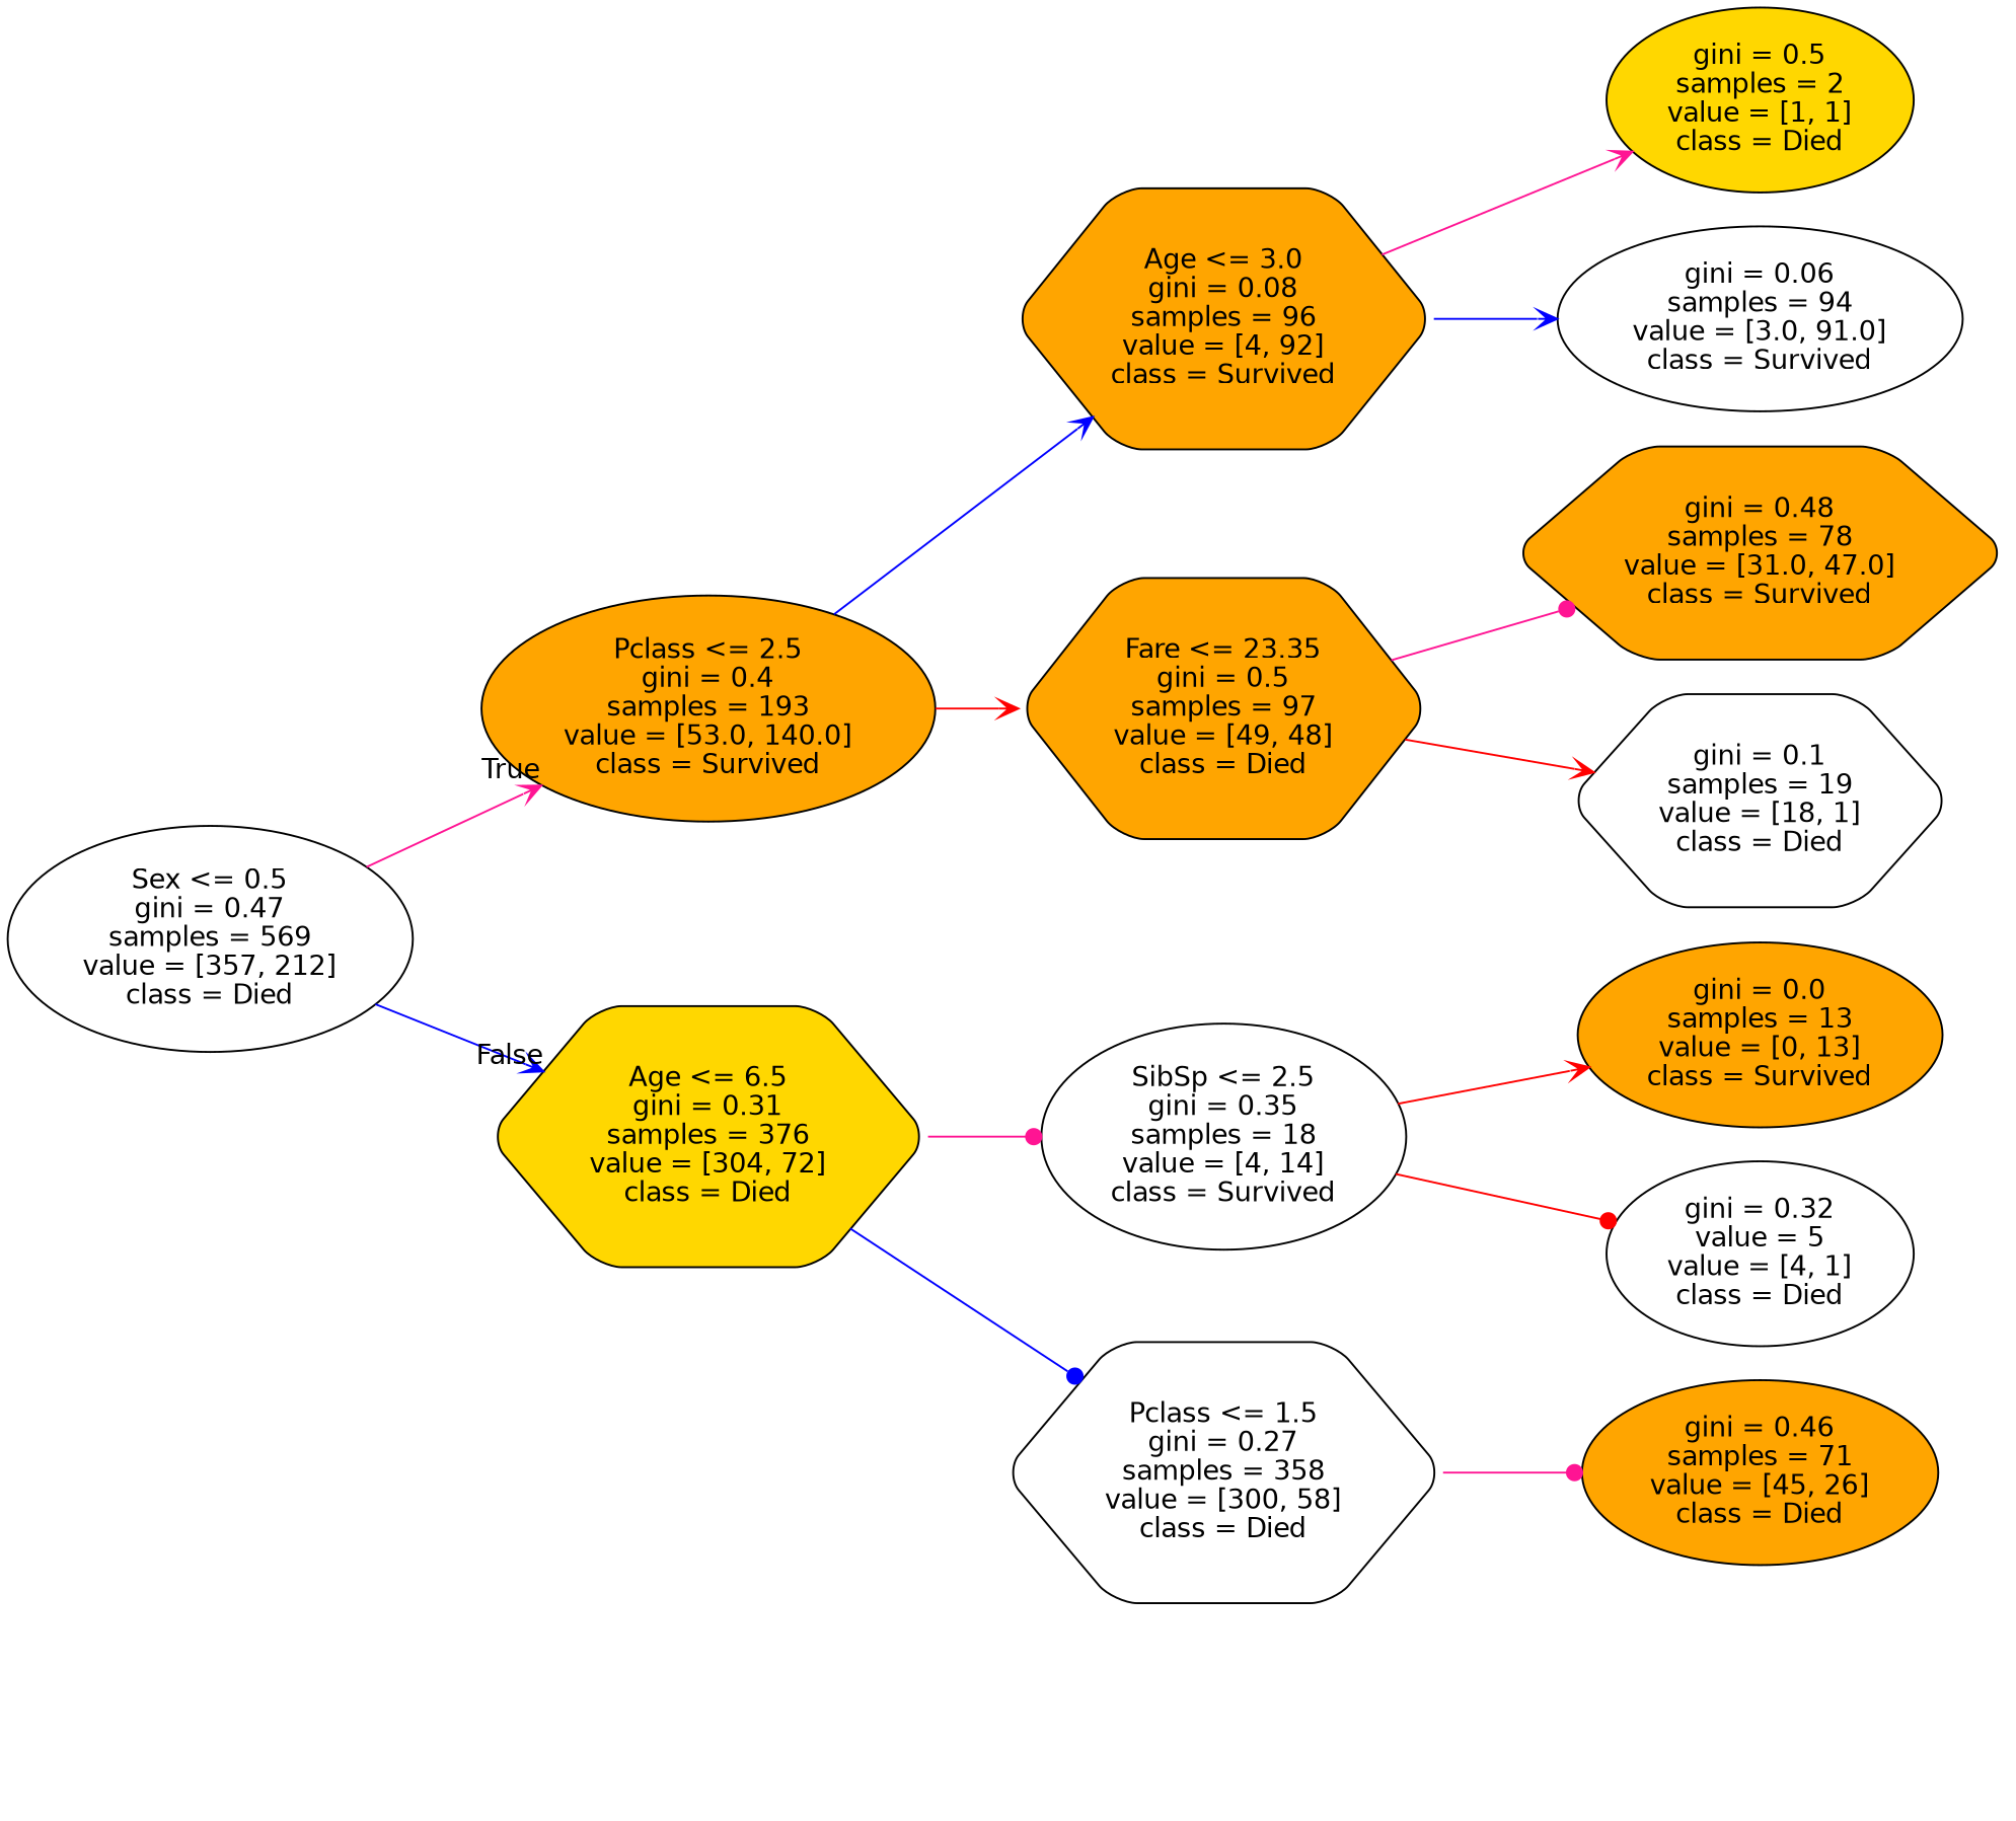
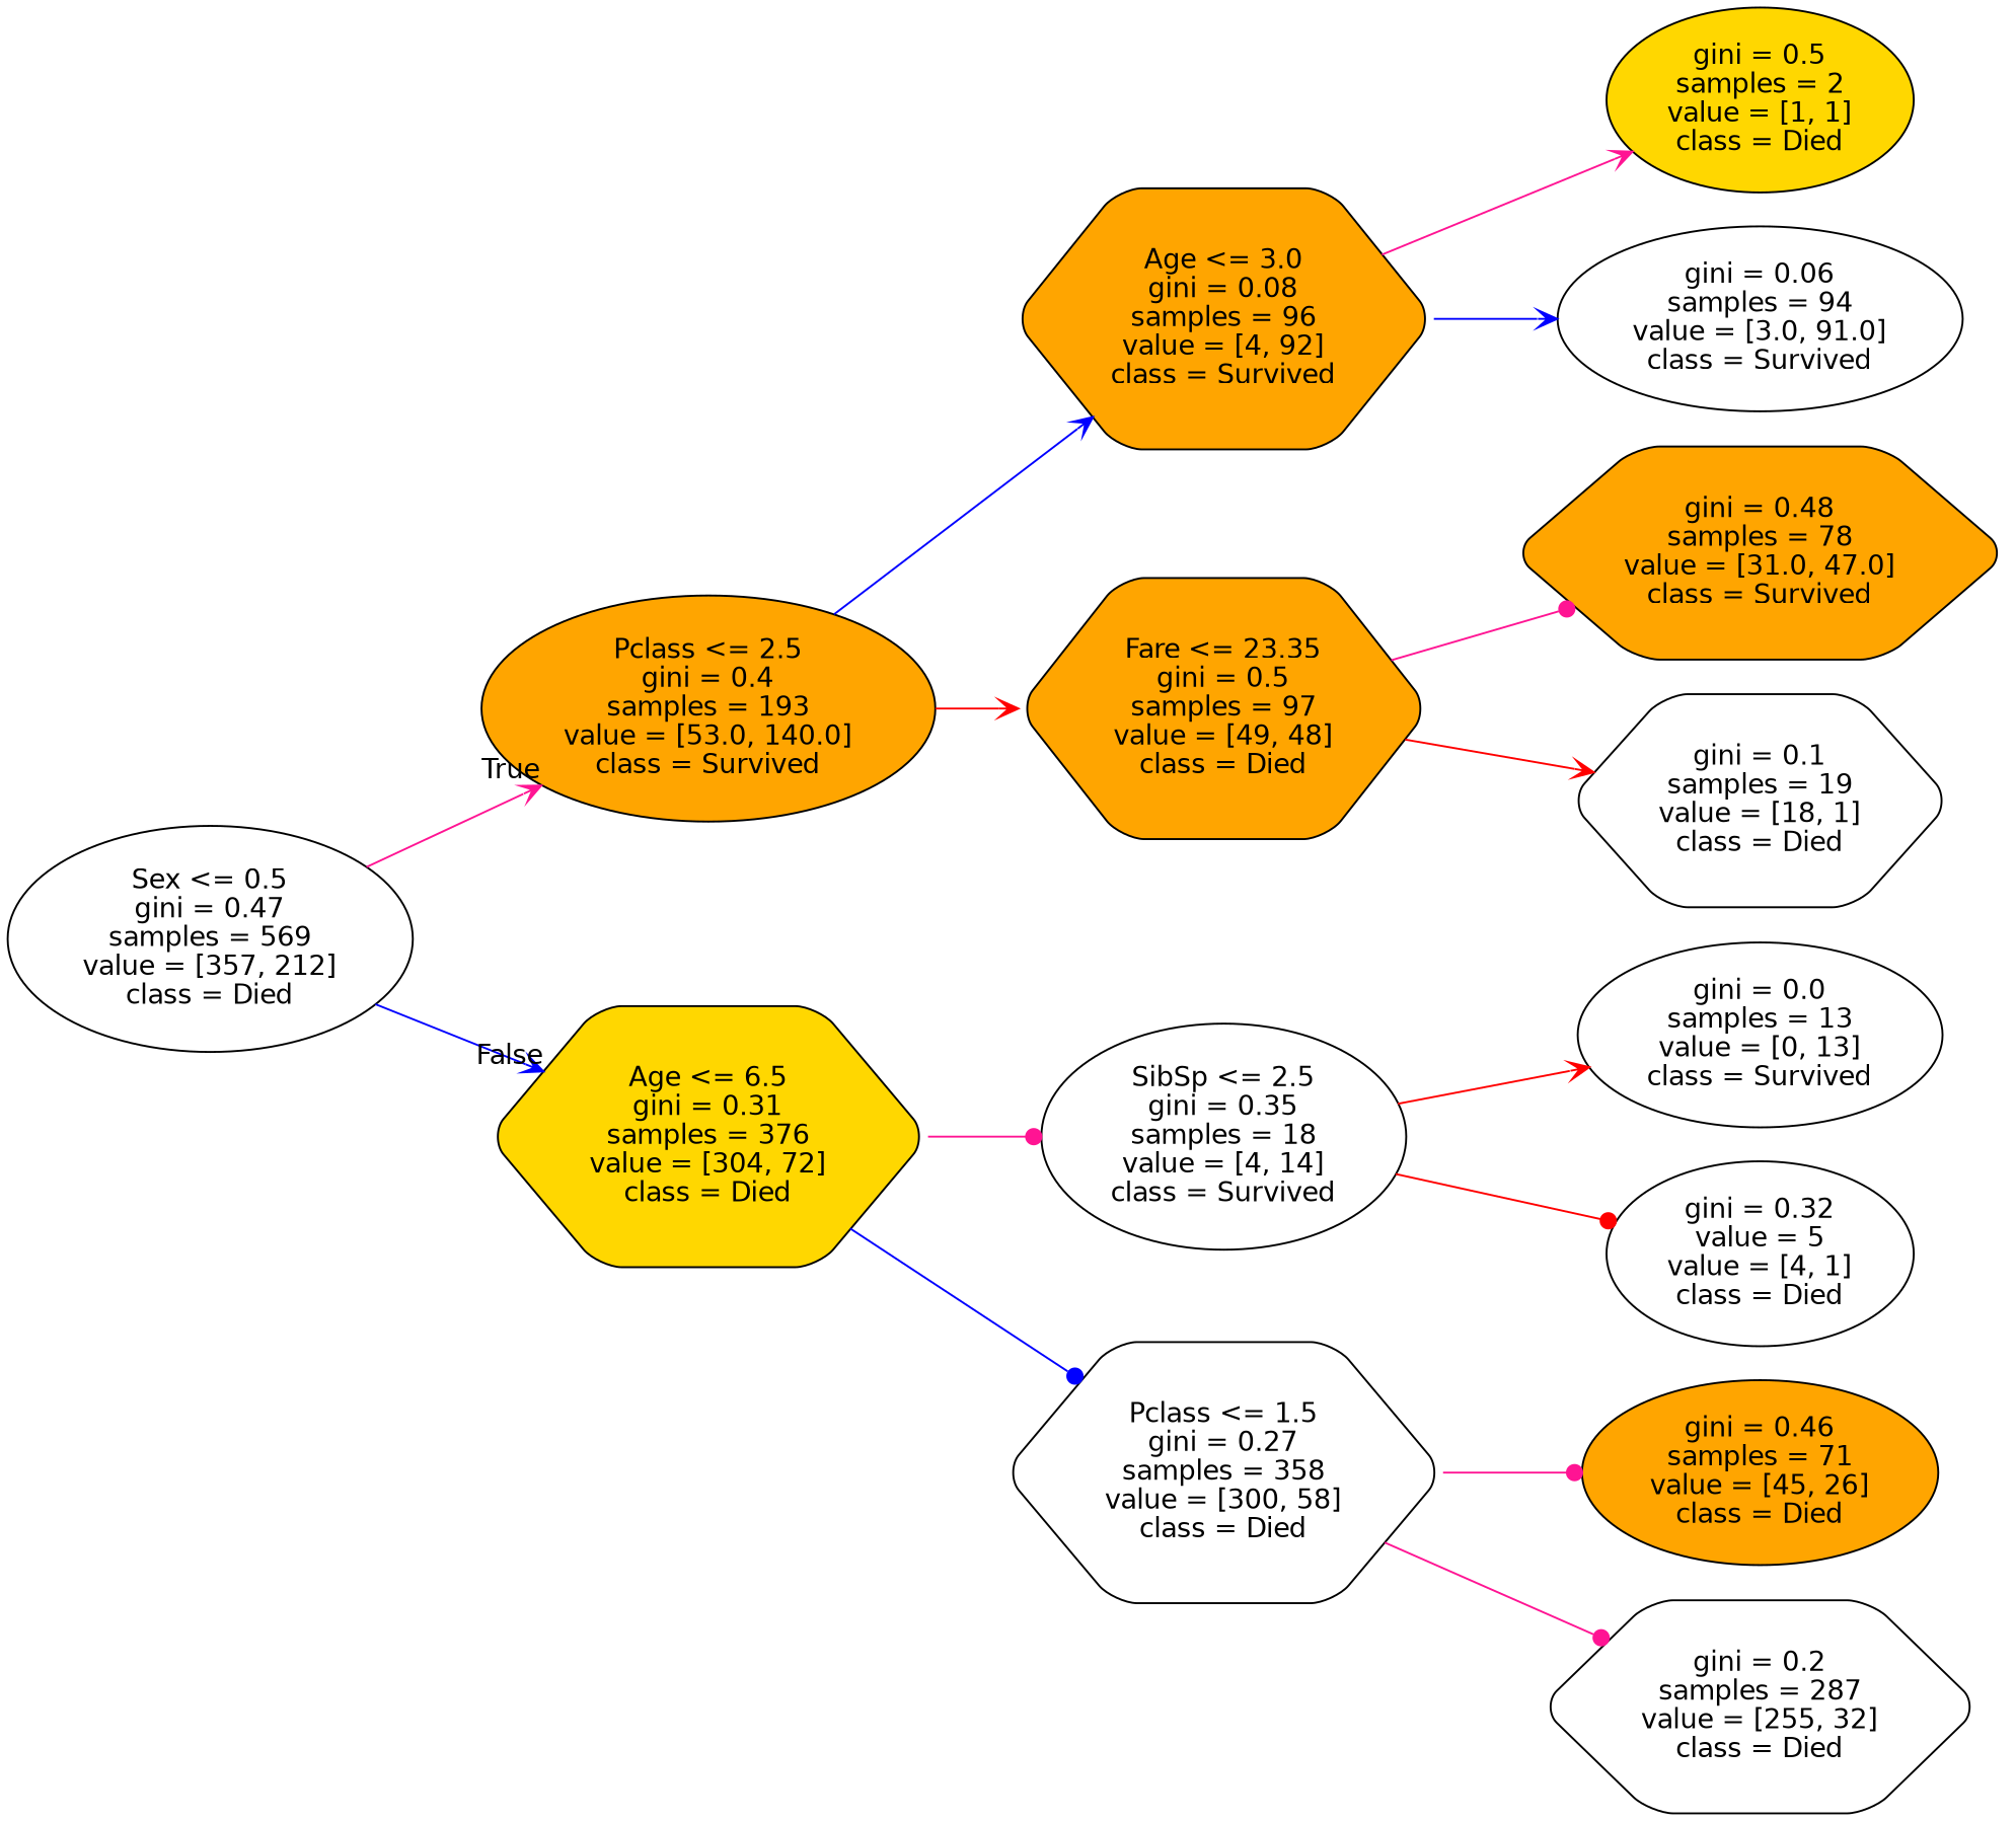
  digraph {
    rankdir=LR
    node [color=black fillcolor=white fontname=helvetica shape=ellipse style="filled, rounded"]
    edge [arrowhead=vee color=deeppink fontname=helvetica]
    n1 [label="Sex <= 0.5\ngini = 0.47\nsamples = 569\nvalue = [357, 212]\nclass = Died"]
    n2 [fillcolor=orange label="Pclass <= 2.5\ngini = 0.4\nsamples = 193\nvalue = [53.0, 140.0]\nclass = Survived"]
    n3 [fillcolor=gold label="Age <= 6.5\ngini = 0.31\nsamples = 376\nvalue = [304, 72]\nclass = Died" shape=hexagon]
    n4 [fillcolor=orange label="Age <= 3.0\ngini = 0.08\nsamples = 96\nvalue = [4, 92]\nclass = Survived" shape=hexagon]
    n5 [fillcolor=orange label="Fare <= 23.35\ngini = 0.5\nsamples = 97\nvalue = [49, 48]\nclass = Died" shape=hexagon]
    n6 [label="SibSp <= 2.5\ngini = 0.35\nsamples = 18\nvalue = [4, 14]\nclass = Survived"]
    n7 [label="Pclass <= 1.5\ngini = 0.27\nsamples = 358\nvalue = [300, 58]\nclass = Died" shape=hexagon]
    n8 [fillcolor=gold label="gini = 0.5\nsamples = 2\nvalue = [1, 1]\nclass = Died"]
    n9 [label="gini = 0.06\nsamples = 94\nvalue = [3.0, 91.0]\nclass = Survived"]
    n10 [fillcolor=orange label="gini = 0.48\nsamples = 78\nvalue = [31.0, 47.0]\nclass = Survived" shape=hexagon]
    n11 [label="gini = 0.1\nsamples = 19\nvalue = [18, 1]\nclass = Died" shape=hexagon]
-   n12 [fillcolor=orange label="gini = 0.0\nsamples = 13\nvalue = [0, 13]\nclass = Survived"]
+   n12 [label="gini = 0.0\nsamples = 13\nvalue = [0, 13]\nclass = Survived"]
    n13 [label="gini = 0.32\nvalue = 5\nvalue = [4, 1]\nclass = Died"]
    n14 [fillcolor=orange label="gini = 0.46\nsamples = 71\nvalue = [45, 26]\nclass = Died"]
+   n15 [label="gini = 0.2\nsamples = 287\nvalue = [255, 32]\nclass = Died" shape=hexagon]
    n1 -> n2 [headlabel=True labelangle=45 labeldistance=2.5]
    n1 -> n3 [color=blue headlabel=False labelangle=-45 labeldistance=2.5]
    n2 -> n4 [color=blue]
    n2 -> n5 [color=red]
    n3 -> n6 [arrowhead=dot]
    n3 -> n7 [arrowhead=dot color=blue]
    n4 -> n8
    n4 -> n9 [color=blue]
    n5 -> n10 [arrowhead=dot]
    n5 -> n11 [color=red]
    n6 -> n12 [color=red]
    n6 -> n13 [arrowhead=dot color=red]
    n7 -> n14 [arrowhead=dot]
+   n7 -> n15 [arrowhead=dot]
  }
